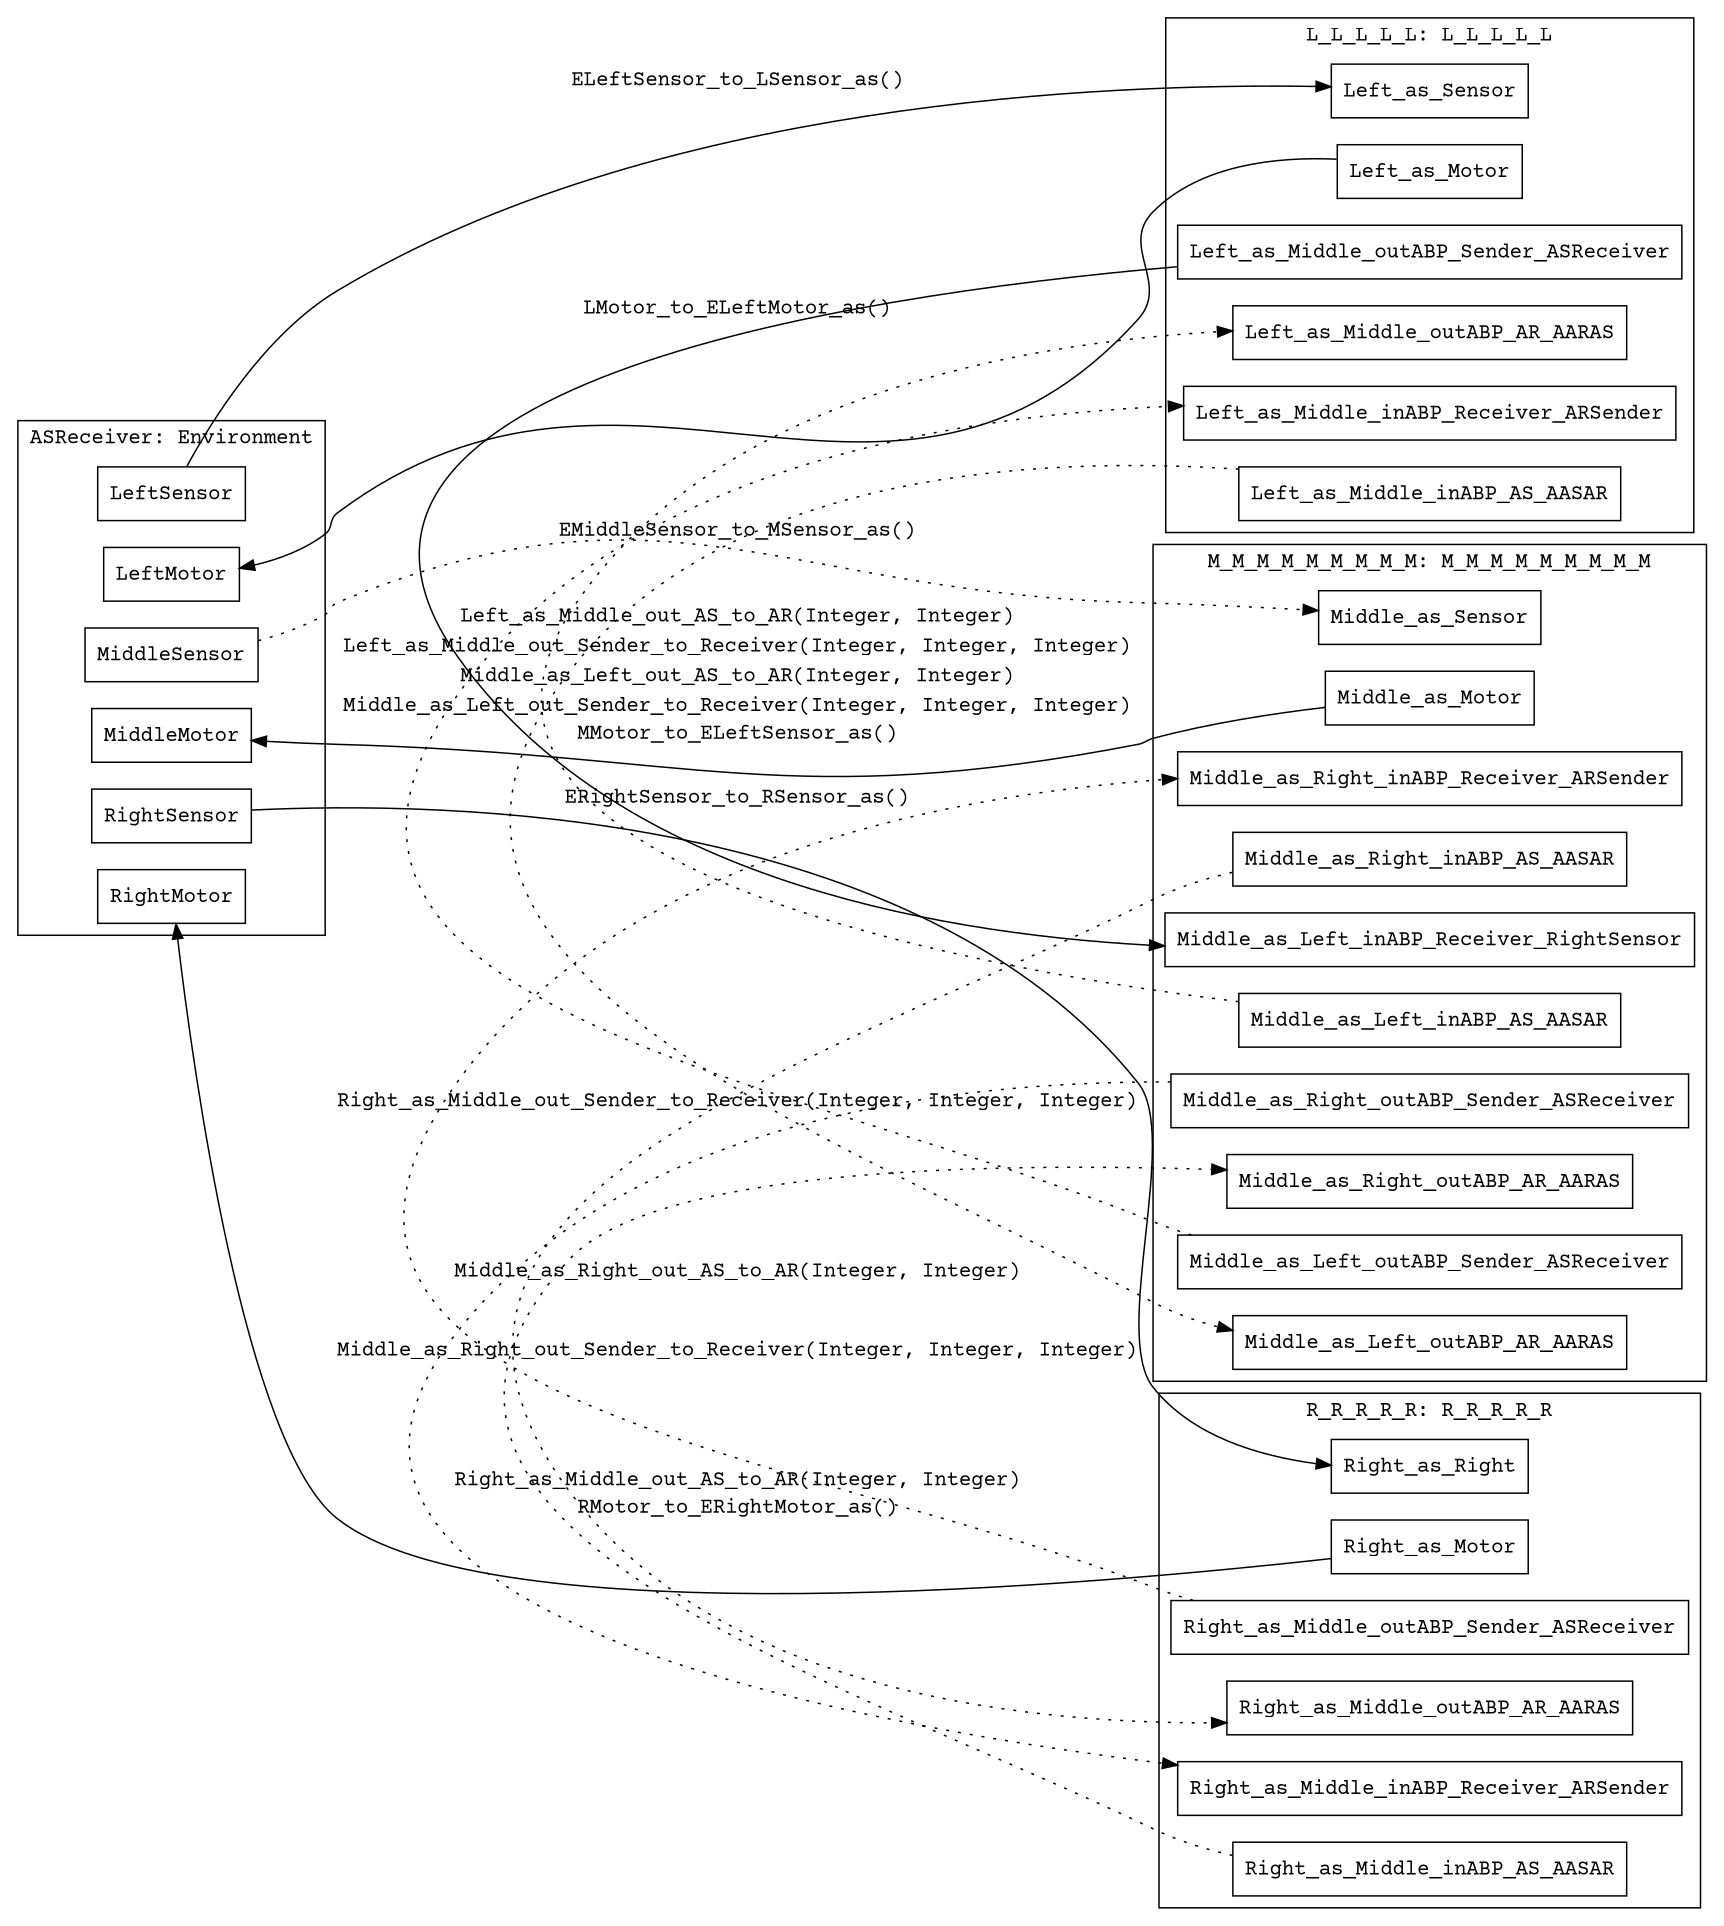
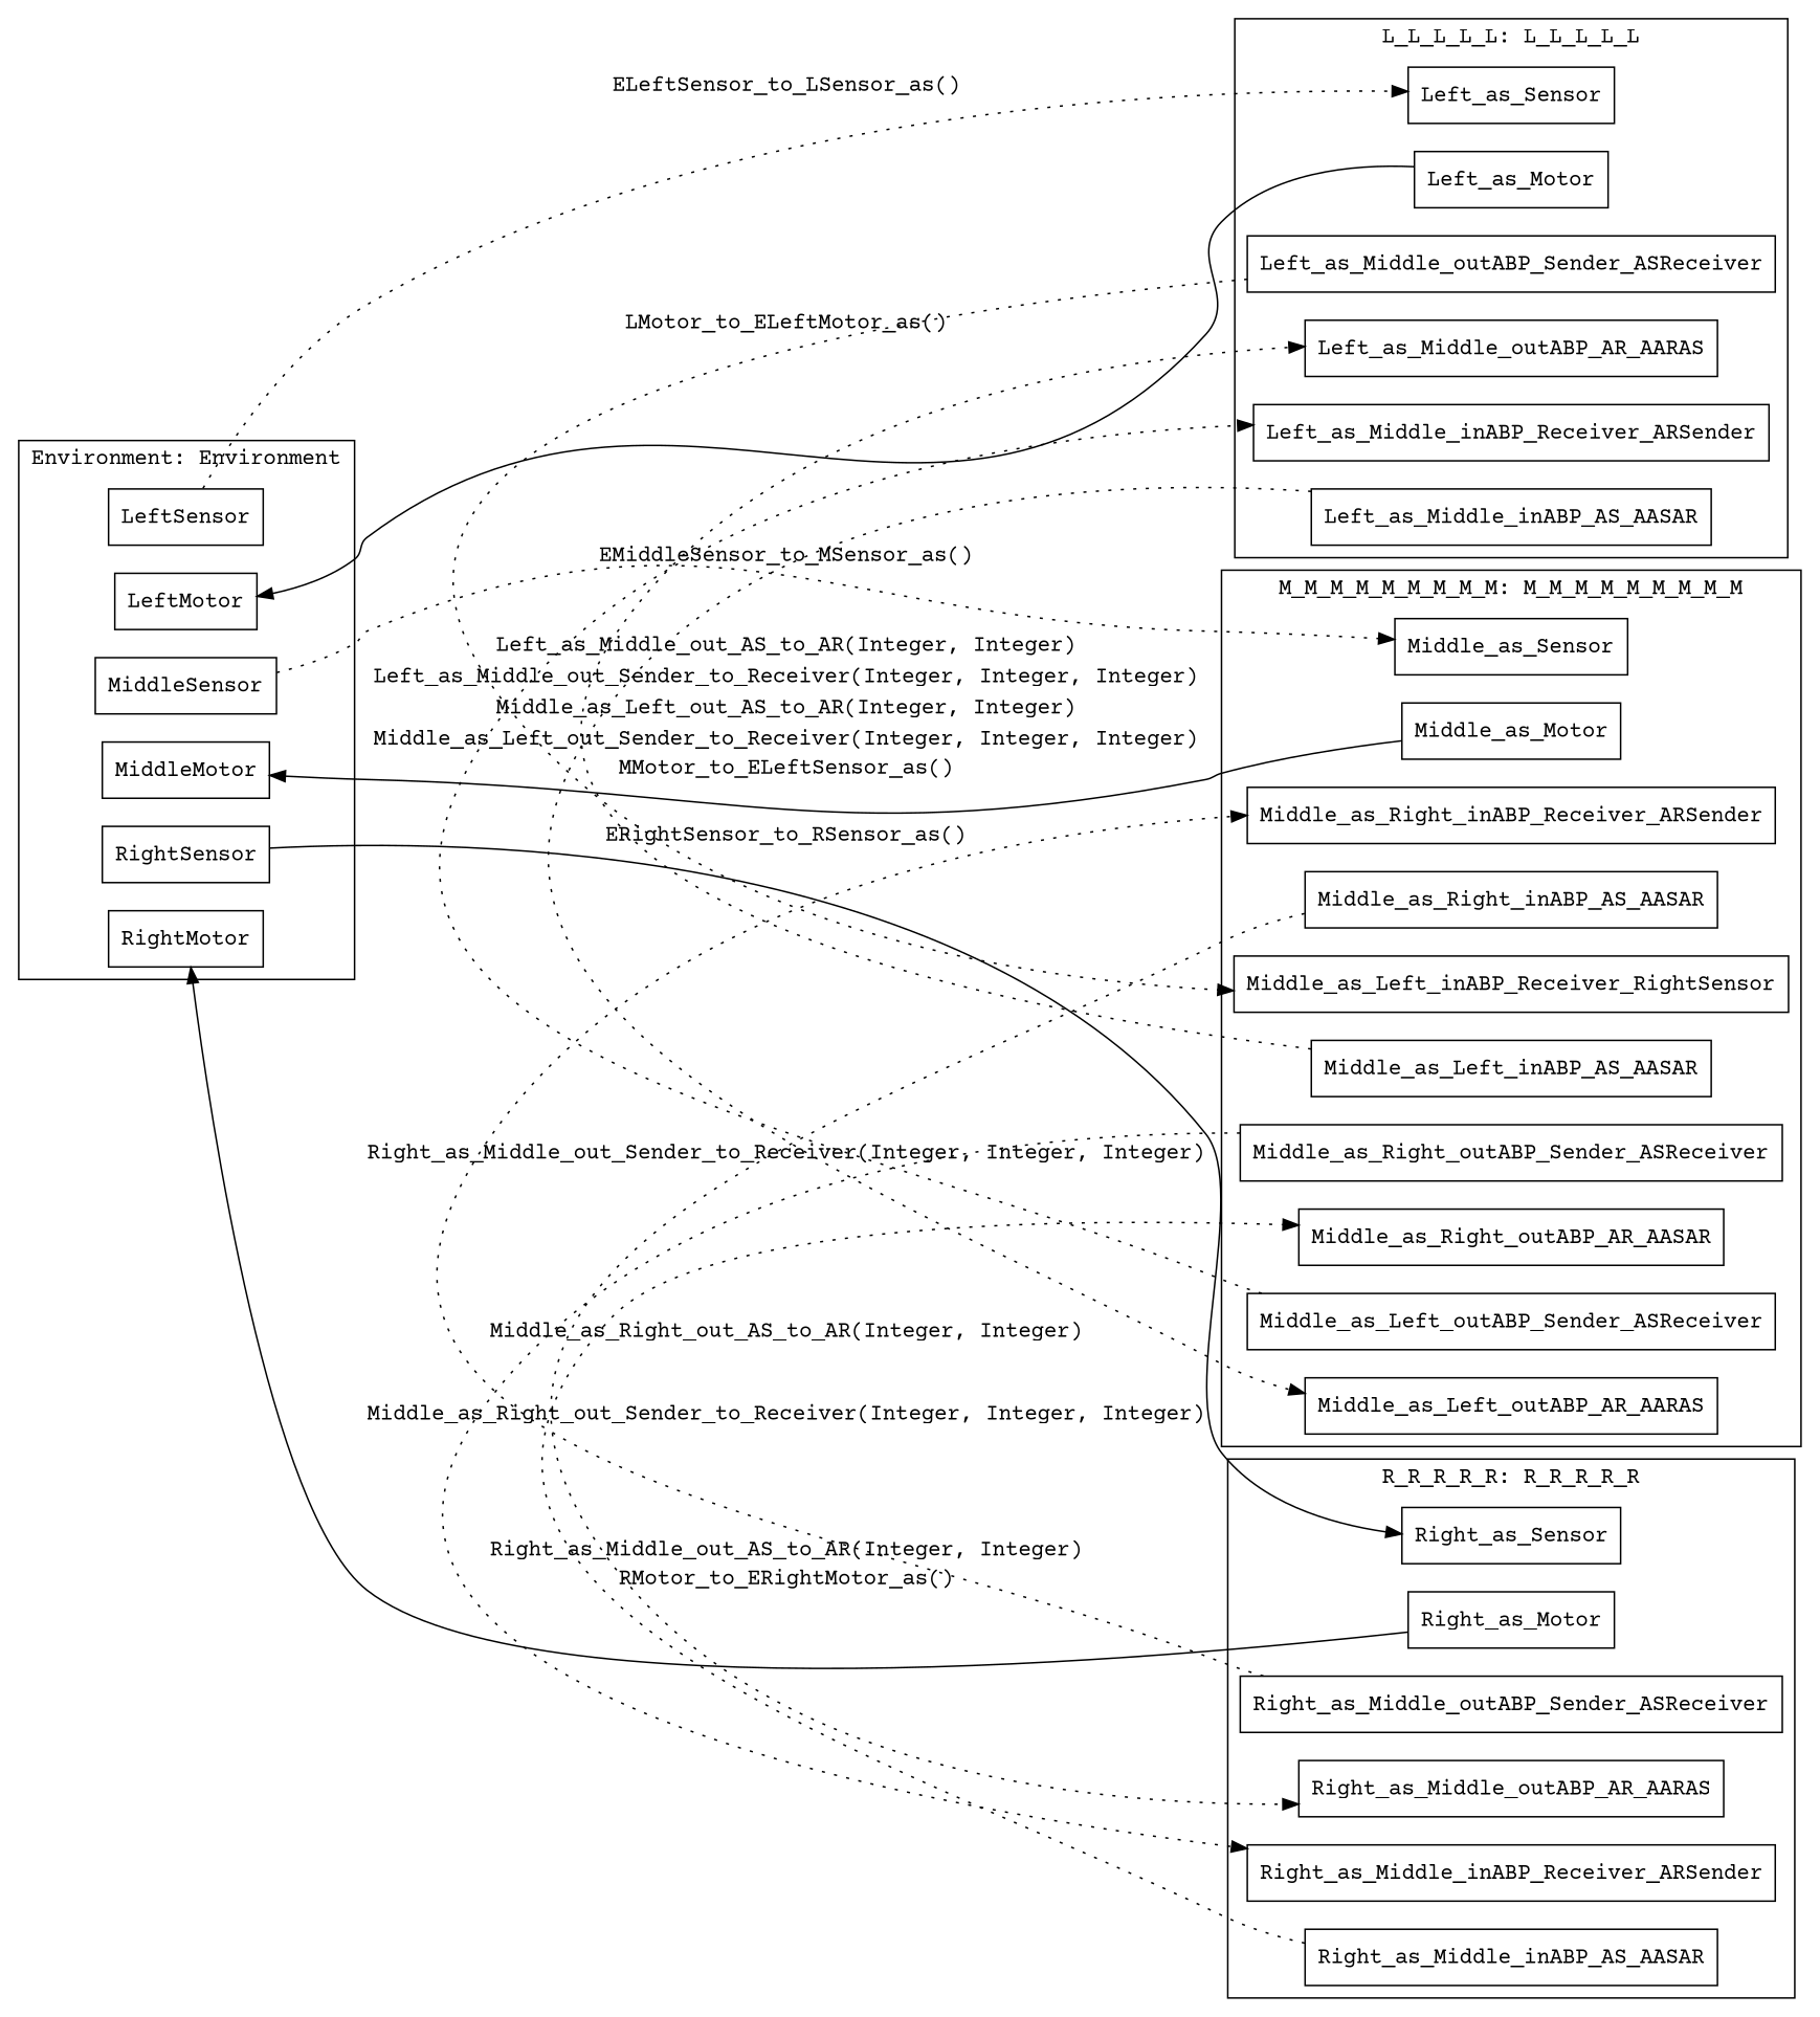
  digraph {
    fontname="Courier Prime"
    rankdir=LR
    node [fontname="Courier Prime" shape=box]
    edge [fontname="Courier Prime" style=dotted]
    n1 [label=LeftSensor]
    n2 [label=LeftMotor]
    n3 [label=MiddleSensor]
    n4 [label=MiddleMotor]
    n5 [label=RightSensor]
    n6 [label=RightMotor]
    n7 [label=Left_as_Sensor]
    n8 [label=Left_as_Motor]
    n9 [label=Left_as_Middle_outABP_Sender_ASReceiver]
    n10 [label=Left_as_Middle_outABP_AR_AARAS]
    n11 [label=Left_as_Middle_inABP_Receiver_ARSender]
    n12 [label=Left_as_Middle_inABP_AS_AASAR]
    n13 [label=Middle_as_Sensor]
    n14 [label=Middle_as_Motor]
    n15 [label=Middle_as_Right_inABP_Receiver_ARSender]
    n16 [label=Middle_as_Right_inABP_AS_AASAR]
    n17 [label=Middle_as_Left_inABP_Receiver_RightSensor]
    n18 [label=Middle_as_Left_inABP_AS_AASAR]
    n19 [label=Middle_as_Right_outABP_Sender_ASReceiver]
-   n20 [label=Middle_as_Right_outABP_AR_AARAS]
+   n20 [label=Middle_as_Right_outABP_AR_AASAR]
    n21 [label=Middle_as_Left_outABP_Sender_ASReceiver]
    n22 [label=Middle_as_Left_outABP_AR_AARAS]
-   n23 [label=Right_as_Right]
+   n23 [label=Right_as_Sensor]
    n24 [label=Right_as_Motor]
    n25 [label=Right_as_Middle_outABP_Sender_ASReceiver]
    n26 [label=Right_as_Middle_outABP_AR_AARAS]
    n27 [label=Right_as_Middle_inABP_Receiver_ARSender]
    n28 [label=Right_as_Middle_inABP_AS_AASAR]
    subgraph cluster_1 {
-     label="ASReceiver: Environment"
+     label="Environment: Environment"
      n1
      n2
      n3
      n4
      n5
      n6
    }
    subgraph cluster_2 {
      label="L_L_L_L_L: L_L_L_L_L"
      n7
      n8
      n9
      n10
      n11
      n12
    }
    subgraph cluster_3 {
      label="M_M_M_M_M_M_M_M_M: M_M_M_M_M_M_M_M_M"
      n13
      n14
      n15
      n16
      n17
      n18
      n19
      n20
      n21
      n22
    }
    subgraph cluster_4 {
      label="R_R_R_R_R: R_R_R_R_R"
      n23
      n24
      n25
      n26
      n27
      n28
    }
-   n1 -> n7 [label="ELeftSensor_to_LSensor_as()" style=""]
+   n1 -> n7 [label="ELeftSensor_to_LSensor_as()"]
    n3 -> n13 [label="EMiddleSensor_to_MSensor_as()"]
    n5 -> n23 [label="ERightSensor_to_RSensor_as()" style=""]
    n8 -> n2 [label="LMotor_to_ELeftMotor_as()" style=""]
-   n9 -> n17 [label="Left_as_Middle_out_Sender_to_Receiver(Integer, Integer, Integer)" style=solid]
+   n9 -> n17 [label="Left_as_Middle_out_Sender_to_Receiver(Integer, Integer, Integer)"]
    n12 -> n22 [label="Middle_as_Left_out_AS_to_AR(Integer, Integer)"]
    n14 -> n4 [label="MMotor_to_ELeftSensor_as()" style=""]
    n16 -> n26 [label="Right_as_Middle_out_AS_to_AR(Integer, Integer)"]
    n18 -> n10 [label="Left_as_Middle_out_AS_to_AR(Integer, Integer)"]
    n19 -> n27 [label="Middle_as_Right_out_Sender_to_Receiver(Integer, Integer, Integer)"]
    n21 -> n11 [label="Middle_as_Left_out_Sender_to_Receiver(Integer, Integer, Integer)"]
    n24 -> n6 [label="RMotor_to_ERightMotor_as()" style=""]
    n25 -> n15 [label="Right_as_Middle_out_Sender_to_Receiver(Integer, Integer, Integer)"]
    n28 -> n20 [label="Middle_as_Right_out_AS_to_AR(Integer, Integer)"]
  }
